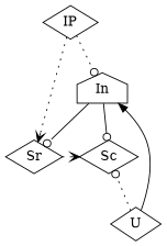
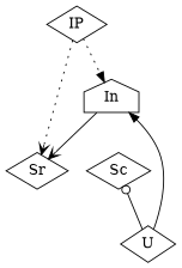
  digraph {
    node [shape=diamond]
    edge [arrowhead=vee style=dotted]
    Sc [role=outcome]
    Sr [role=exposure]
    U
    In [shape=house]
    IP
    subgraph sub_1 {
      rank=same
      Sc
      Sr
    }
    subgraph sub_2 {
      rank=max
      U
    }
-   Sr -> Sc
-   U -> Sc [arrowhead=odot]
+   U -> Sc [arrowhead=odot style=solid]
    U -> In [arrowhead=normal style=solid]
-   In -> Sc [arrowhead=odot style=solid]
-   In -> Sr [arrowhead=odot style=solid]
+   In -> Sr [style=solid]
    IP -> Sr
-   IP -> In [arrowhead=odot]
+   IP -> In [arrowhead=normal]
  }
